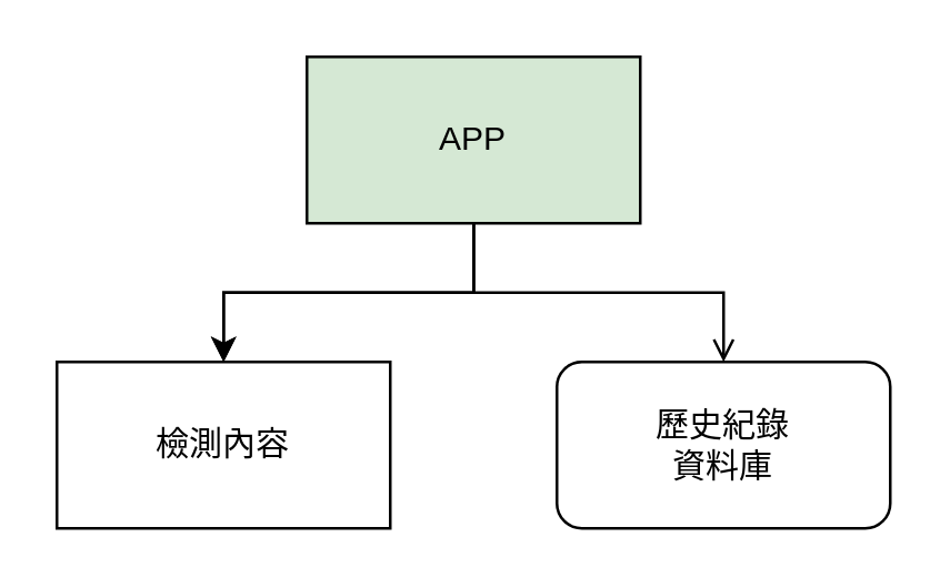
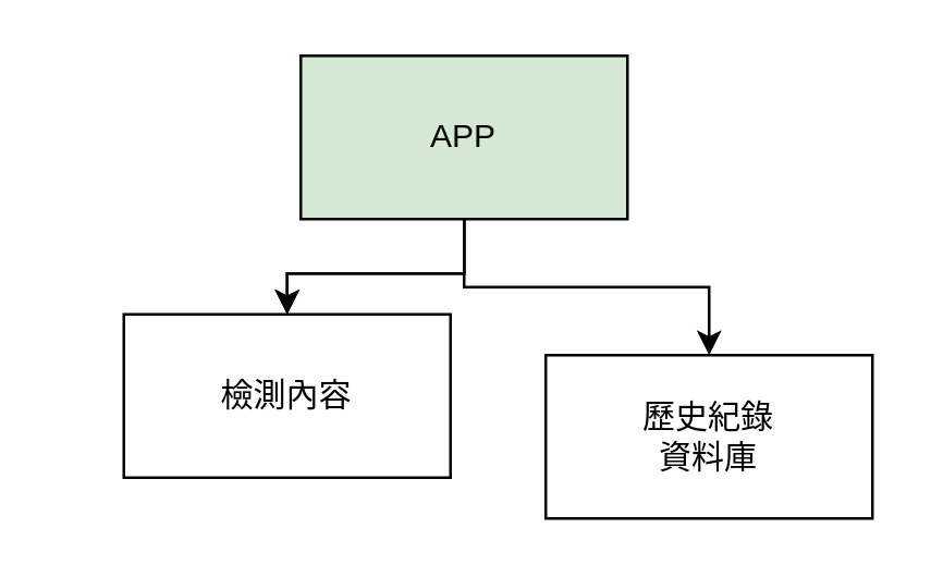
  <mxCell id="0" />
  <mxCell id="1" parent="0" />
  <mxCell id="2" value="" style="edgeStyle=orthogonalEdgeStyle;rounded=0;orthogonalLoop=1;jettySize=auto;html=1;" edge="1" parent="1" source="5" target="6"><mxGeometry relative="1" as="geometry" /></mxCell>
  <mxCell id="3" value="" style="edgeStyle=orthogonalEdgeStyle;rounded=0;orthogonalLoop=1;jettySize=auto;html=1;" edge="1" parent="1" source="5" target="6"><mxGeometry relative="1" as="geometry" /></mxCell>
- <mxCell id="4" value="" style="edgeStyle=orthogonalEdgeStyle;rounded=0;orthogonalLoop=1;jettySize=auto;html=1;endArrow=open;" edge="1" parent="1" source="5" target="7"><mxGeometry relative="1" as="geometry" /></mxCell>
+ <mxCell id="4" value="" style="edgeStyle=orthogonalEdgeStyle;rounded=0;orthogonalLoop=1;jettySize=auto;html=1;" edge="1" parent="1" source="5" target="7"><mxGeometry relative="1" as="geometry" /></mxCell>
  <mxCell id="5" value="APP" style="rounded=0;whiteSpace=wrap;html=1;fillColor=#d5e8d4;" vertex="1" parent="1"><mxGeometry x="110" y="20" width="120" height="60" as="geometry" /></mxCell>
- <mxCell id="6" value="檢測內容" style="rounded=0;whiteSpace=wrap;html=1;" vertex="1" parent="1"><mxGeometry x="20" y="130" width="120" height="60" as="geometry" /></mxCell>
- <mxCell id="7" value="歷史紀錄&lt;br&gt;資料庫" style="whiteSpace=wrap;html=1;rounded=1;" vertex="1" parent="1"><mxGeometry x="200" y="130" width="120" height="60" as="geometry" /></mxCell>
+ <mxCell id="6" value="檢測內容" style="rounded=0;whiteSpace=wrap;html=1;" vertex="1" parent="1"><mxGeometry x="45" y="115" width="120" height="60" as="geometry" /></mxCell>
+ <mxCell id="7" value="歷史紀錄&lt;br&gt;資料庫" style="rounded=0;whiteSpace=wrap;html=1;" vertex="1" parent="1"><mxGeometry x="200" y="130" width="120" height="60" as="geometry" /></mxCell>
